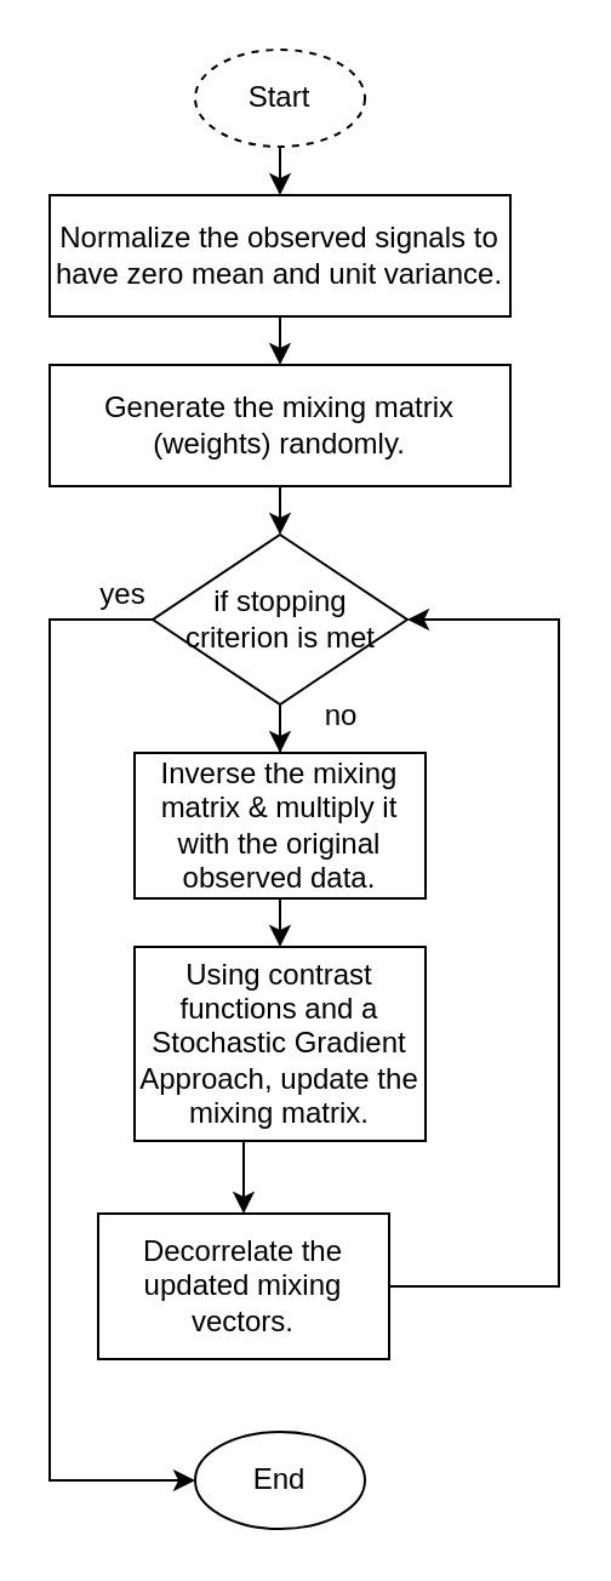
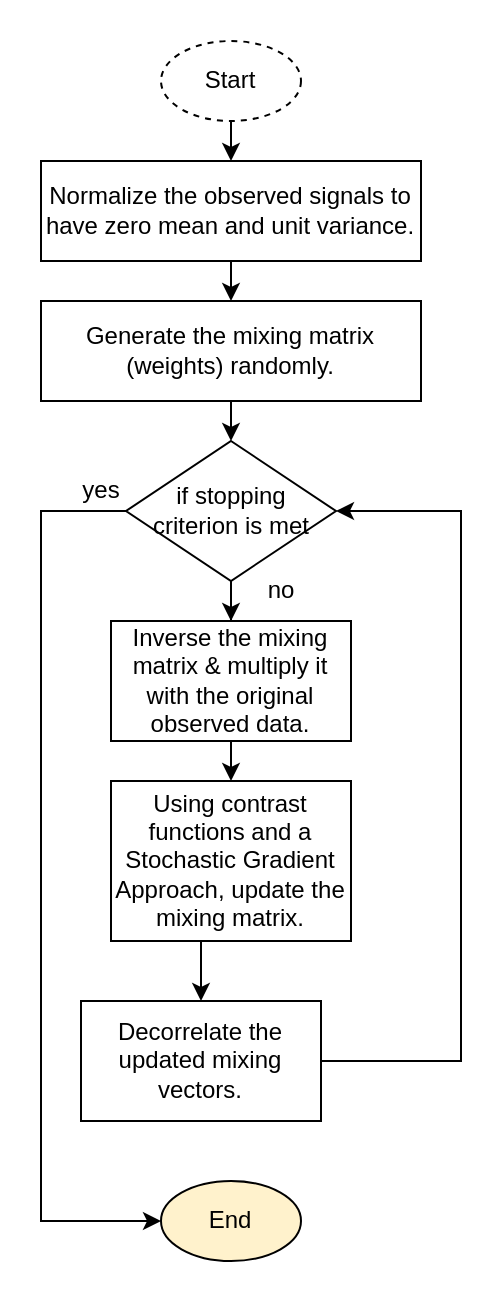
  <mxCell id="0" />
  <mxCell id="1" parent="0" />
  <mxCell id="2" style="edgeStyle=orthogonalEdgeStyle;rounded=0;orthogonalLoop=1;jettySize=auto;html=1;exitX=0.5;exitY=1;exitDx=0;exitDy=0;entryX=0.5;entryY=0;entryDx=0;entryDy=0;" edge="1" parent="1" source="3" target="5"><mxGeometry relative="1" as="geometry" /></mxCell>
  <mxCell id="3" value="Start" style="ellipse;whiteSpace=wrap;html=1;dashed=1;" vertex="1" parent="1"><mxGeometry x="80" y="20" width="70" height="40" as="geometry" /></mxCell>
  <mxCell id="4" style="edgeStyle=orthogonalEdgeStyle;rounded=0;orthogonalLoop=1;jettySize=auto;html=1;exitX=0.5;exitY=1;exitDx=0;exitDy=0;entryX=0.5;entryY=0;entryDx=0;entryDy=0;" edge="1" parent="1" source="5" target="7"><mxGeometry relative="1" as="geometry" /></mxCell>
  <mxCell id="5" value="Normalize the observed signals to have zero mean and unit variance. " style="rounded=0;whiteSpace=wrap;html=1;" vertex="1" parent="1"><mxGeometry x="20" y="80" width="190" height="50" as="geometry" /></mxCell>
  <mxCell id="6" style="edgeStyle=orthogonalEdgeStyle;rounded=0;orthogonalLoop=1;jettySize=auto;html=1;exitX=0.5;exitY=1;exitDx=0;exitDy=0;entryX=0.5;entryY=0;entryDx=0;entryDy=0;" edge="1" parent="1" source="7" target="10"><mxGeometry relative="1" as="geometry" /></mxCell>
  <mxCell id="7" value="Generate the mixing matrix (weights) randomly." style="rounded=0;whiteSpace=wrap;html=1;" vertex="1" parent="1"><mxGeometry x="20" y="150" width="190" height="50" as="geometry" /></mxCell>
  <mxCell id="8" style="edgeStyle=orthogonalEdgeStyle;rounded=0;orthogonalLoop=1;jettySize=auto;html=1;entryX=0.5;entryY=0;entryDx=0;entryDy=0;" edge="1" parent="1" source="10" target="12"><mxGeometry relative="1" as="geometry" /></mxCell>
  <mxCell id="9" style="edgeStyle=orthogonalEdgeStyle;rounded=0;orthogonalLoop=1;jettySize=auto;html=1;exitX=0;exitY=0.5;exitDx=0;exitDy=0;entryX=0;entryY=0.5;entryDx=0;entryDy=0;" edge="1" parent="1" source="10" target="19"><mxGeometry relative="1" as="geometry"><Array as="points"><mxPoint x="20" y="255" /><mxPoint x="20" y="610" /></Array></mxGeometry></mxCell>
  <mxCell id="10" value="if stopping&lt;br&gt;criterion is met" style="rhombus;whiteSpace=wrap;html=1;" vertex="1" parent="1"><mxGeometry x="62.5" y="220" width="105" height="70" as="geometry" /></mxCell>
  <mxCell id="11" style="edgeStyle=orthogonalEdgeStyle;rounded=0;orthogonalLoop=1;jettySize=auto;html=1;exitX=0.5;exitY=1;exitDx=0;exitDy=0;entryX=0.5;entryY=0;entryDx=0;entryDy=0;" edge="1" parent="1" source="12" target="15"><mxGeometry relative="1" as="geometry" /></mxCell>
  <mxCell id="12" value="Inverse the mixing matrix &amp;amp; multiply it with the original observed data." style="rounded=0;whiteSpace=wrap;html=1;" vertex="1" parent="1"><mxGeometry x="55" y="310" width="120" height="60" as="geometry" /></mxCell>
  <mxCell id="13" value="no" style="text;html=1;align=center;verticalAlign=middle;resizable=0;points=[];autosize=1;strokeColor=none;fillColor=none;" vertex="1" parent="1"><mxGeometry x="120" y="280" width="40" height="30" as="geometry" /></mxCell>
  <mxCell id="14" style="edgeStyle=orthogonalEdgeStyle;rounded=0;orthogonalLoop=1;jettySize=auto;html=1;exitX=0.5;exitY=1;exitDx=0;exitDy=0;entryX=0.5;entryY=0;entryDx=0;entryDy=0;" edge="1" parent="1" source="15" target="17"><mxGeometry relative="1" as="geometry" /></mxCell>
  <mxCell id="15" value="Using contrast functions and a Stochastic Gradient Approach, update the mixing matrix." style="rounded=0;whiteSpace=wrap;html=1;" vertex="1" parent="1"><mxGeometry x="55" y="390" width="120" height="80" as="geometry" /></mxCell>
  <mxCell id="16" style="edgeStyle=orthogonalEdgeStyle;rounded=0;orthogonalLoop=1;jettySize=auto;html=1;exitX=1;exitY=0.5;exitDx=0;exitDy=0;entryX=1;entryY=0.5;entryDx=0;entryDy=0;" edge="1" parent="1" source="17" target="10"><mxGeometry relative="1" as="geometry"><Array as="points"><mxPoint x="230" y="530" /><mxPoint x="230" y="255" /></Array></mxGeometry></mxCell>
  <mxCell id="17" value="Decorrelate the updated mixing vectors." style="rounded=0;whiteSpace=wrap;html=1;" vertex="1" parent="1"><mxGeometry x="40" y="500" width="120" height="60" as="geometry" /></mxCell>
  <mxCell id="18" value="yes" style="text;html=1;align=center;verticalAlign=middle;resizable=0;points=[];autosize=1;strokeColor=none;fillColor=none;" vertex="1" parent="1"><mxGeometry x="30" y="230" width="40" height="30" as="geometry" /></mxCell>
- <mxCell id="19" value="End" style="ellipse;whiteSpace=wrap;html=1;" vertex="1" parent="1"><mxGeometry x="80" y="590" width="70" height="40" as="geometry" /></mxCell>
+ <mxCell id="19" value="End" style="ellipse;whiteSpace=wrap;html=1;fillColor=#fff2cc;" vertex="1" parent="1"><mxGeometry x="80" y="590" width="70" height="40" as="geometry" /></mxCell>
